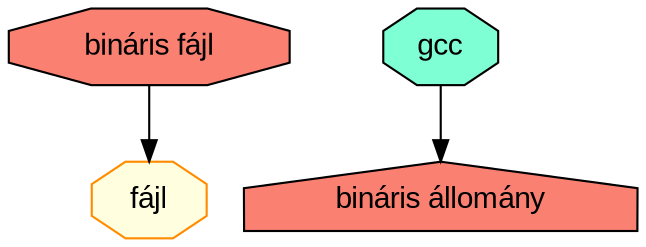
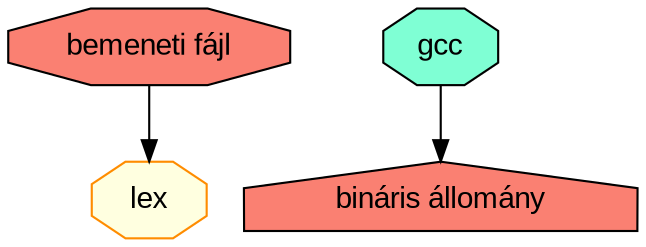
  digraph {
    fontname="Liberation Sans"
    node [color=black fillcolor=salmon fontname="Liberation Sans" shape=octagon style=filled]
    edge [fontname="Liberation Sans"]
-   lex [color=darkorange fillcolor=lightyellow label="fájl"]
-   "bemeneti fájl" [label="bináris fájl"]
+   lex [color=darkorange fillcolor=lightyellow]
+   "bemeneti fájl"
    gcc [fillcolor=aquamarine]
    "bináris állomány" [shape=house]
    "bemeneti fájl" -> lex
    gcc -> "bináris állomány"
  }
